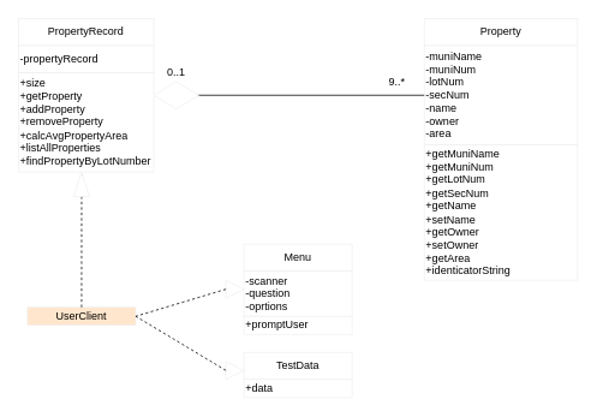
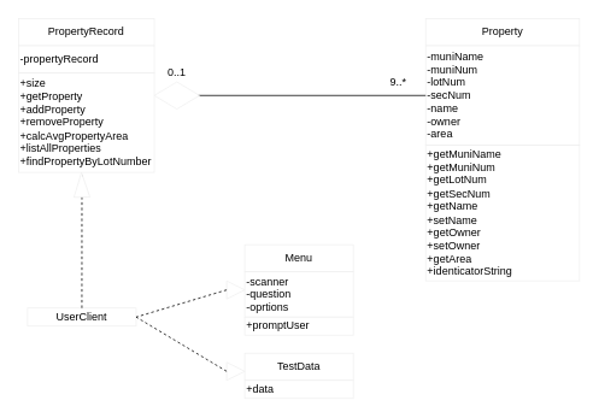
  <mxCell id="0" />
  <mxCell id="1" parent="0" />
  <mxCell id="2" value="Property" style="text;html=1;fillColor=none;align=center;verticalAlign=middle;whiteSpace=wrap;rounded=0;strokeColor=#f0f0f0;" vertex="1" parent="1"><mxGeometry x="470" y="20" width="170" height="30" as="geometry" /></mxCell>
  <mxCell id="3" value="-muniName&lt;br&gt;-muniNum&lt;br&gt;-lotNum&lt;br&gt;-secNum&lt;br&gt;-name&lt;br&gt;-owner&lt;br&gt;-area" style="rounded=0;whiteSpace=wrap;html=1;strokeColor=#f0f0f0;align=left;" vertex="1" parent="1"><mxGeometry x="470" y="50" width="170" height="110" as="geometry" /></mxCell>
  <mxCell id="4" value="+getMuniName&lt;br&gt;+getMuniNum&lt;br&gt;+getLotNum&lt;br&gt;+getSecNum&lt;br&gt;+getName&lt;br&gt;+setName&lt;br&gt;+getOwner&lt;br&gt;+setOwner&lt;br&gt;+getArea&lt;br&gt;+identicatorString&lt;br&gt;" style="rounded=0;whiteSpace=wrap;html=1;strokeColor=#f0f0f0;align=left;" vertex="1" parent="1"><mxGeometry x="470" y="160" width="170" height="150" as="geometry" /></mxCell>
  <mxCell id="5" value="PropertyRecord" style="rounded=0;whiteSpace=wrap;html=1;strokeColor=#f0f0f0;" vertex="1" parent="1"><mxGeometry x="20" y="20" width="150" height="30" as="geometry" /></mxCell>
  <mxCell id="6" value="-propertyRecord" style="rounded=0;whiteSpace=wrap;html=1;strokeColor=#f0f0f0;align=left;" vertex="1" parent="1"><mxGeometry x="20" y="50" width="150" height="30" as="geometry" /></mxCell>
  <mxCell id="7" value="+size&lt;br&gt;+getProperty&lt;br&gt;+addProperty&lt;br&gt;+removeProperty&lt;br&gt;+calcAvgPropertyArea&lt;br&gt;+listAllProperties&lt;br&gt;+findPropertyByLotNumber" style="rounded=0;whiteSpace=wrap;html=1;strokeColor=#f0f0f0;align=left;" vertex="1" parent="1"><mxGeometry x="20" y="80" width="150" height="110" as="geometry" /></mxCell>
  <mxCell id="8" value="" style="endArrow=none;html=1;entryX=0;entryY=0.5;entryDx=0;entryDy=0;" edge="1" parent="1" target="3"><mxGeometry width="50" height="50" relative="1" as="geometry"><mxPoint x="210" y="105" as="sourcePoint" /><mxPoint x="350" y="140" as="targetPoint" /></mxGeometry></mxCell>
  <mxCell id="9" value="" style="rhombus;whiteSpace=wrap;html=1;strokeColor=#f0f0f0;" vertex="1" parent="1"><mxGeometry x="170" y="90" width="50" height="30" as="geometry" /></mxCell>
  <mxCell id="10" value="0..1" style="text;html=1;strokeColor=none;fillColor=none;align=center;verticalAlign=middle;whiteSpace=wrap;rounded=0;" vertex="1" parent="1"><mxGeometry x="175" y="70" width="40" height="20" as="geometry" /></mxCell>
  <mxCell id="11" value="9..*" style="text;html=1;strokeColor=none;fillColor=none;align=center;verticalAlign=middle;whiteSpace=wrap;rounded=0;" vertex="1" parent="1"><mxGeometry x="420" y="80" width="40" height="20" as="geometry" /></mxCell>
  <mxCell id="12" value="Menu" style="rounded=0;whiteSpace=wrap;html=1;strokeColor=#f0f0f0;" vertex="1" parent="1"><mxGeometry x="270" y="270" width="120" height="30" as="geometry" /></mxCell>
  <mxCell id="13" value="-scanner&lt;br&gt;-question&lt;br&gt;-oprtions" style="rounded=0;whiteSpace=wrap;html=1;strokeColor=#f0f0f0;align=left;" vertex="1" parent="1"><mxGeometry x="270" y="300" width="120" height="50" as="geometry" /></mxCell>
  <mxCell id="14" value="+promptUser" style="rounded=0;whiteSpace=wrap;html=1;strokeColor=#f0f0f0;align=left;" vertex="1" parent="1"><mxGeometry x="270" y="350" width="120" height="20" as="geometry" /></mxCell>
  <mxCell id="15" value="TestData" style="rounded=0;whiteSpace=wrap;html=1;strokeColor=#f0f0f0;" vertex="1" parent="1"><mxGeometry x="270" y="390" width="120" height="30" as="geometry" /></mxCell>
  <mxCell id="16" value="+data" style="rounded=0;whiteSpace=wrap;html=1;strokeColor=#f0f0f0;align=left;" vertex="1" parent="1"><mxGeometry x="270" y="420" width="120" height="20" as="geometry" /></mxCell>
- <mxCell id="17" value="UserClient" style="rounded=0;whiteSpace=wrap;html=1;strokeColor=#f0f0f0;fillColor=#ffe6cc;" vertex="1" parent="1"><mxGeometry x="30" y="340" width="120" height="20" as="geometry" /></mxCell>
+ <mxCell id="17" value="UserClient" style="rounded=0;whiteSpace=wrap;html=1;strokeColor=#f0f0f0;" vertex="1" parent="1"><mxGeometry x="30" y="340" width="120" height="20" as="geometry" /></mxCell>
  <mxCell id="18" value="" style="endArrow=none;dashed=1;html=1;entryX=0.467;entryY=1;entryDx=0;entryDy=0;exitX=0.5;exitY=0;exitDx=0;exitDy=0;entryPerimeter=0;" edge="1" parent="1" source="17" target="7"><mxGeometry width="50" height="50" relative="1" as="geometry"><mxPoint x="300" y="310" as="sourcePoint" /><mxPoint x="350" y="260" as="targetPoint" /></mxGeometry></mxCell>
  <mxCell id="19" value="" style="triangle;whiteSpace=wrap;html=1;strokeColor=#f0f0f0;rotation=-91;" vertex="1" parent="1"><mxGeometry x="76.12" y="194.94" width="27.37" height="17.63" as="geometry" /></mxCell>
  <mxCell id="20" value="" style="triangle;whiteSpace=wrap;html=1;strokeColor=#f0f0f0;" vertex="1" parent="1"><mxGeometry x="250" y="310" width="20" height="20" as="geometry" /></mxCell>
  <mxCell id="21" value="" style="triangle;whiteSpace=wrap;html=1;strokeColor=#f0f0f0;" vertex="1" parent="1"><mxGeometry x="250" y="400" width="20" height="20" as="geometry" /></mxCell>
  <mxCell id="22" value="" style="endArrow=none;dashed=1;html=1;exitX=0;exitY=0.5;exitDx=0;exitDy=0;" edge="1" parent="1" source="21"><mxGeometry width="50" height="50" relative="1" as="geometry"><mxPoint x="340" y="310" as="sourcePoint" /><mxPoint x="150" y="350" as="targetPoint" /></mxGeometry></mxCell>
  <mxCell id="23" value="" style="endArrow=none;dashed=1;html=1;entryX=1;entryY=0.5;entryDx=0;entryDy=0;exitX=0;exitY=0.5;exitDx=0;exitDy=0;" edge="1" parent="1" source="20" target="17"><mxGeometry width="50" height="50" relative="1" as="geometry"><mxPoint x="340" y="310" as="sourcePoint" /><mxPoint x="390" y="260" as="targetPoint" /></mxGeometry></mxCell>
